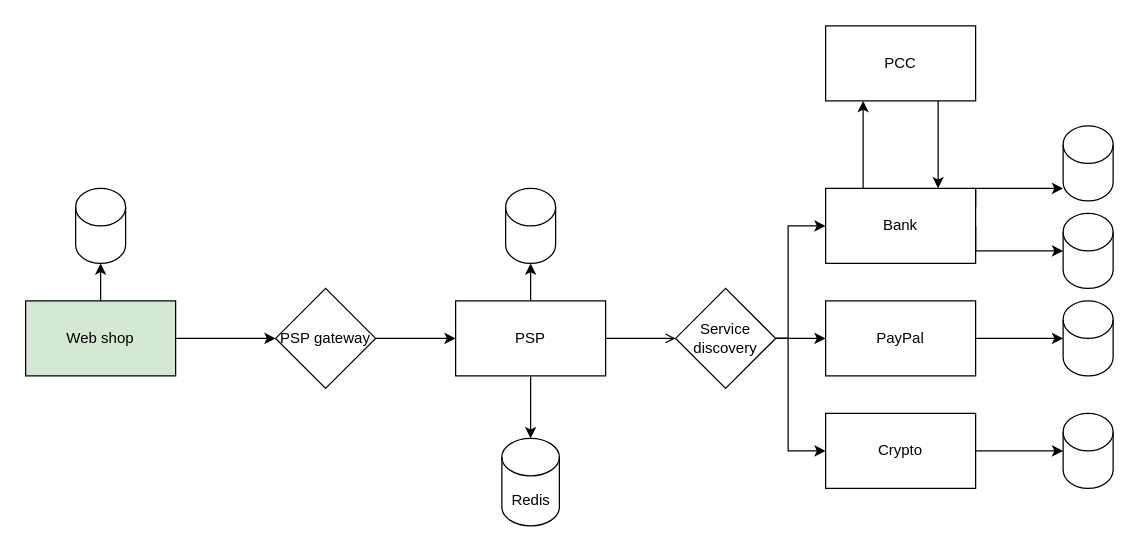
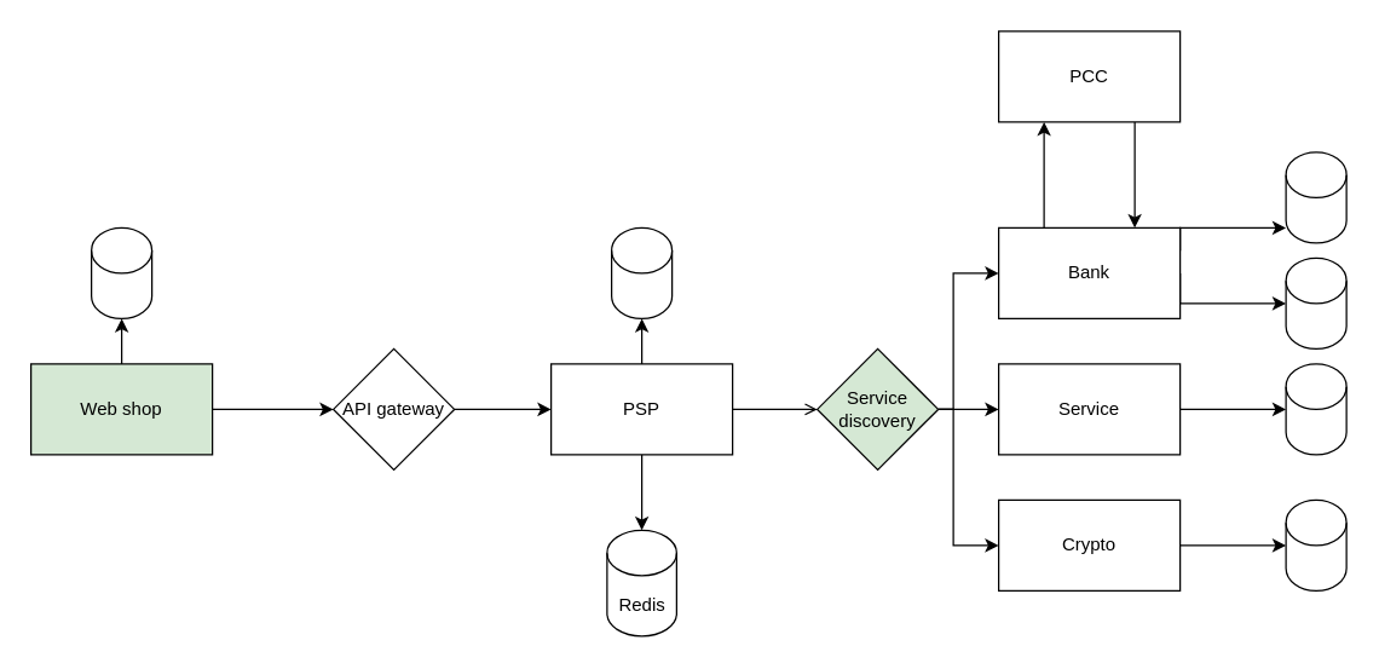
  <mxCell id="0" />
  <mxCell id="1" parent="0" />
  <mxCell id="2" style="edgeStyle=orthogonalEdgeStyle;rounded=0;orthogonalLoop=1;jettySize=auto;html=1;exitX=1;exitY=0.5;exitDx=0;exitDy=0;entryX=0;entryY=0.5;entryDx=0;entryDy=0;endArrow=open;" parent="1" source="3" target="18" edge="1"><mxGeometry relative="1" as="geometry" /></mxCell>
  <mxCell id="3" value="&lt;font face=&quot;Helvetica&quot;&gt;PSP&lt;/font&gt;" style="rounded=0;whiteSpace=wrap;html=1;" parent="1" vertex="1"><mxGeometry x="364" y="240" width="120" height="60" as="geometry" /></mxCell>
  <mxCell id="4" value="" style="edgeStyle=orthogonalEdgeStyle;rounded=0;orthogonalLoop=1;jettySize=auto;html=1;entryX=0;entryY=0.5;entryDx=0;entryDy=0;" parent="1" source="5" target="3" edge="1"><mxGeometry relative="1" as="geometry" /></mxCell>
- <mxCell id="5" value="PSP gateway" style="rhombus;whiteSpace=wrap;html=1;" parent="1" vertex="1"><mxGeometry x="220" y="230" width="80" height="80" as="geometry" /></mxCell>
+ <mxCell id="5" value="API gateway" style="rhombus;whiteSpace=wrap;html=1;" parent="1" vertex="1"><mxGeometry x="220" y="230" width="80" height="80" as="geometry" /></mxCell>
  <mxCell id="6" style="edgeStyle=orthogonalEdgeStyle;rounded=0;orthogonalLoop=1;jettySize=auto;html=1;exitX=0.25;exitY=0;exitDx=0;exitDy=0;entryX=0.25;entryY=1;entryDx=0;entryDy=0;" parent="1" source="9" target="20" edge="1"><mxGeometry relative="1" as="geometry" /></mxCell>
  <mxCell id="7" style="edgeStyle=orthogonalEdgeStyle;rounded=0;orthogonalLoop=1;jettySize=auto;html=1;exitX=1;exitY=0.25;exitDx=0;exitDy=0;" parent="1" source="9" target="21" edge="1"><mxGeometry relative="1" as="geometry"><Array as="points"><mxPoint x="780" y="150" /></Array></mxGeometry></mxCell>
  <mxCell id="8" style="edgeStyle=orthogonalEdgeStyle;rounded=0;orthogonalLoop=1;jettySize=auto;html=1;exitX=1;exitY=0.5;exitDx=0;exitDy=0;" parent="1" source="9" target="22" edge="1"><mxGeometry relative="1" as="geometry"><Array as="points"><mxPoint x="780" y="200" /></Array></mxGeometry></mxCell>
  <mxCell id="9" value="&lt;font face=&quot;Helvetica&quot;&gt;Bank&lt;/font&gt;" style="rounded=0;whiteSpace=wrap;html=1;" parent="1" vertex="1"><mxGeometry x="660" y="150" width="120" height="60" as="geometry" /></mxCell>
  <mxCell id="10" style="edgeStyle=orthogonalEdgeStyle;rounded=0;orthogonalLoop=1;jettySize=auto;html=1;exitX=1;exitY=0.5;exitDx=0;exitDy=0;" parent="1" source="11" target="23" edge="1"><mxGeometry relative="1" as="geometry" /></mxCell>
- <mxCell id="11" value="&lt;font face=&quot;Helvetica&quot;&gt;PayPal&lt;/font&gt;" style="rounded=0;whiteSpace=wrap;html=1;" parent="1" vertex="1"><mxGeometry x="660" y="240" width="120" height="60" as="geometry" /></mxCell>
+ <mxCell id="11" value="&lt;font face=&quot;Helvetica&quot;&gt;Service&lt;/font&gt;" style="rounded=0;whiteSpace=wrap;html=1;" parent="1" vertex="1"><mxGeometry x="660" y="240" width="120" height="60" as="geometry" /></mxCell>
  <mxCell id="12" value="&lt;font face=&quot;Helvetica&quot;&gt;Crypto&lt;/font&gt;" style="rounded=0;whiteSpace=wrap;html=1;" parent="1" vertex="1"><mxGeometry x="660" y="330" width="120" height="60" as="geometry" /></mxCell>
  <mxCell id="13" style="edgeStyle=orthogonalEdgeStyle;rounded=0;orthogonalLoop=1;jettySize=auto;html=1;exitX=1;exitY=0.5;exitDx=0;exitDy=0;entryX=0;entryY=0.5;entryDx=0;entryDy=0;" parent="1" source="14" target="5" edge="1"><mxGeometry relative="1" as="geometry" /></mxCell>
  <mxCell id="14" value="&lt;font face=&quot;arial&quot;&gt;Web shop&lt;/font&gt;" style="rounded=0;whiteSpace=wrap;html=1;fillColor=#d5e8d4;" parent="1" vertex="1"><mxGeometry x="20" y="240" width="120" height="60" as="geometry" /></mxCell>
  <mxCell id="15" style="edgeStyle=orthogonalEdgeStyle;rounded=0;orthogonalLoop=1;jettySize=auto;html=1;exitX=1;exitY=0.5;exitDx=0;exitDy=0;entryX=0;entryY=0.5;entryDx=0;entryDy=0;" parent="1" source="18" target="9" edge="1"><mxGeometry relative="1" as="geometry"><Array as="points"><mxPoint x="630" y="270" /><mxPoint x="630" y="180" /></Array></mxGeometry></mxCell>
  <mxCell id="16" style="edgeStyle=orthogonalEdgeStyle;rounded=0;orthogonalLoop=1;jettySize=auto;html=1;exitX=1;exitY=0.5;exitDx=0;exitDy=0;entryX=0;entryY=0.5;entryDx=0;entryDy=0;" parent="1" source="18" target="11" edge="1"><mxGeometry relative="1" as="geometry" /></mxCell>
  <mxCell id="17" style="edgeStyle=orthogonalEdgeStyle;rounded=0;orthogonalLoop=1;jettySize=auto;html=1;exitX=1;exitY=0.5;exitDx=0;exitDy=0;" parent="1" source="18" edge="1"><mxGeometry relative="1" as="geometry"><mxPoint x="596" y="270" as="sourcePoint" /><mxPoint x="660" y="360" as="targetPoint" /><Array as="points"><mxPoint x="630" y="270" /><mxPoint x="630" y="360" /><mxPoint x="660" y="360" /></Array></mxGeometry></mxCell>
- <mxCell id="18" value="Service discovery" style="rhombus;whiteSpace=wrap;html=1;" parent="1" vertex="1"><mxGeometry x="540" y="230" width="80" height="80" as="geometry" /></mxCell>
+ <mxCell id="18" value="Service discovery" style="rhombus;whiteSpace=wrap;html=1;fillColor=#d5e8d4;" parent="1" vertex="1"><mxGeometry x="540" y="230" width="80" height="80" as="geometry" /></mxCell>
  <mxCell id="19" style="edgeStyle=orthogonalEdgeStyle;rounded=0;orthogonalLoop=1;jettySize=auto;html=1;exitX=0.75;exitY=1;exitDx=0;exitDy=0;entryX=0.75;entryY=0;entryDx=0;entryDy=0;" parent="1" source="20" target="9" edge="1"><mxGeometry relative="1" as="geometry" /></mxCell>
  <mxCell id="20" value="&lt;font face=&quot;Helvetica&quot;&gt;PCC&lt;/font&gt;" style="rounded=0;whiteSpace=wrap;html=1;" parent="1" vertex="1"><mxGeometry x="660" y="20" width="120" height="60" as="geometry" /></mxCell>
  <mxCell id="21" value="" style="shape=cylinder3;whiteSpace=wrap;html=1;boundedLbl=1;backgroundOutline=1;size=15;" parent="1" vertex="1"><mxGeometry x="850" y="100" width="40" height="60" as="geometry" /></mxCell>
  <mxCell id="22" value="" style="shape=cylinder3;whiteSpace=wrap;html=1;boundedLbl=1;backgroundOutline=1;size=15;" parent="1" vertex="1"><mxGeometry x="850" y="170" width="40" height="60" as="geometry" /></mxCell>
  <mxCell id="23" value="" style="shape=cylinder3;whiteSpace=wrap;html=1;boundedLbl=1;backgroundOutline=1;size=15;" parent="1" vertex="1"><mxGeometry x="850" y="240" width="40" height="60" as="geometry" /></mxCell>
  <mxCell id="24" value="" style="shape=cylinder3;whiteSpace=wrap;html=1;boundedLbl=1;backgroundOutline=1;size=15;" parent="1" vertex="1"><mxGeometry x="850" y="330" width="40" height="60" as="geometry" /></mxCell>
  <mxCell id="25" style="edgeStyle=orthogonalEdgeStyle;rounded=0;orthogonalLoop=1;jettySize=auto;html=1;exitX=1;exitY=0.5;exitDx=0;exitDy=0;entryX=0;entryY=0.5;entryDx=0;entryDy=0;entryPerimeter=0;" parent="1" source="12" target="24" edge="1"><mxGeometry relative="1" as="geometry" /></mxCell>
  <mxCell id="26" value="" style="shape=cylinder3;whiteSpace=wrap;html=1;boundedLbl=1;backgroundOutline=1;size=15;" parent="1" vertex="1"><mxGeometry x="404" y="150" width="40" height="60" as="geometry" /></mxCell>
  <mxCell id="27" style="edgeStyle=orthogonalEdgeStyle;rounded=0;orthogonalLoop=1;jettySize=auto;html=1;exitX=0.5;exitY=0;exitDx=0;exitDy=0;entryX=0.5;entryY=1;entryDx=0;entryDy=0;entryPerimeter=0;" parent="1" source="3" target="26" edge="1"><mxGeometry relative="1" as="geometry" /></mxCell>
  <mxCell id="28" value="" style="shape=cylinder3;whiteSpace=wrap;html=1;boundedLbl=1;backgroundOutline=1;size=15;" parent="1" vertex="1"><mxGeometry x="60" y="150" width="40" height="60" as="geometry" /></mxCell>
  <mxCell id="29" style="edgeStyle=orthogonalEdgeStyle;rounded=0;orthogonalLoop=1;jettySize=auto;html=1;exitX=0.5;exitY=0;exitDx=0;exitDy=0;entryX=0.5;entryY=1;entryDx=0;entryDy=0;entryPerimeter=0;" parent="1" source="14" target="28" edge="1"><mxGeometry relative="1" as="geometry" /></mxCell>
  <mxCell id="30" value="" style="shape=cylinder3;whiteSpace=wrap;html=1;boundedLbl=1;backgroundOutline=1;size=15;" vertex="1" parent="1"><mxGeometry x="401" y="350" width="46" height="70" as="geometry" /></mxCell>
  <mxCell id="31" style="edgeStyle=orthogonalEdgeStyle;rounded=0;orthogonalLoop=1;jettySize=auto;html=1;exitX=0.5;exitY=1;exitDx=0;exitDy=0;entryX=0.5;entryY=0;entryDx=0;entryDy=0;entryPerimeter=0;" edge="1" parent="1" source="3" target="30"><mxGeometry relative="1" as="geometry" /></mxCell>
  <mxCell id="32" value="Redis" style="text;html=1;align=center;verticalAlign=middle;resizable=0;points=[];autosize=1;strokeColor=none;fillColor=none;" vertex="1" parent="1"><mxGeometry x="399" y="385" width="50" height="30" as="geometry" /></mxCell>
